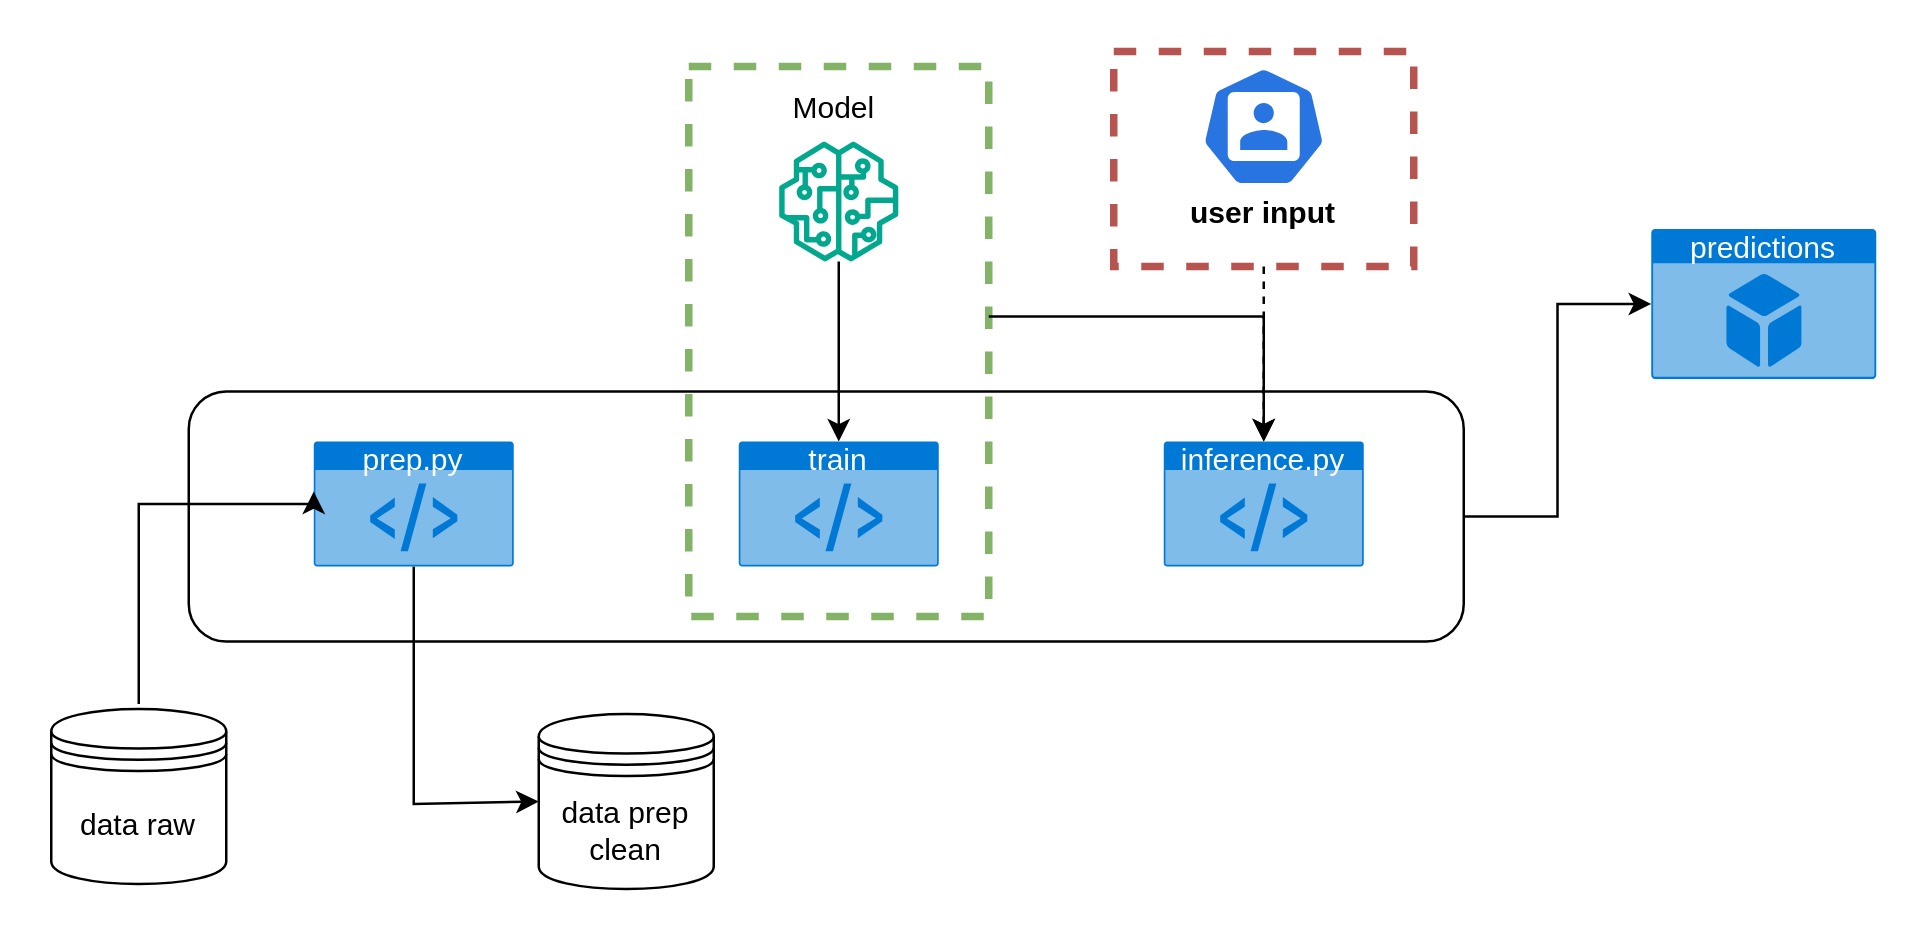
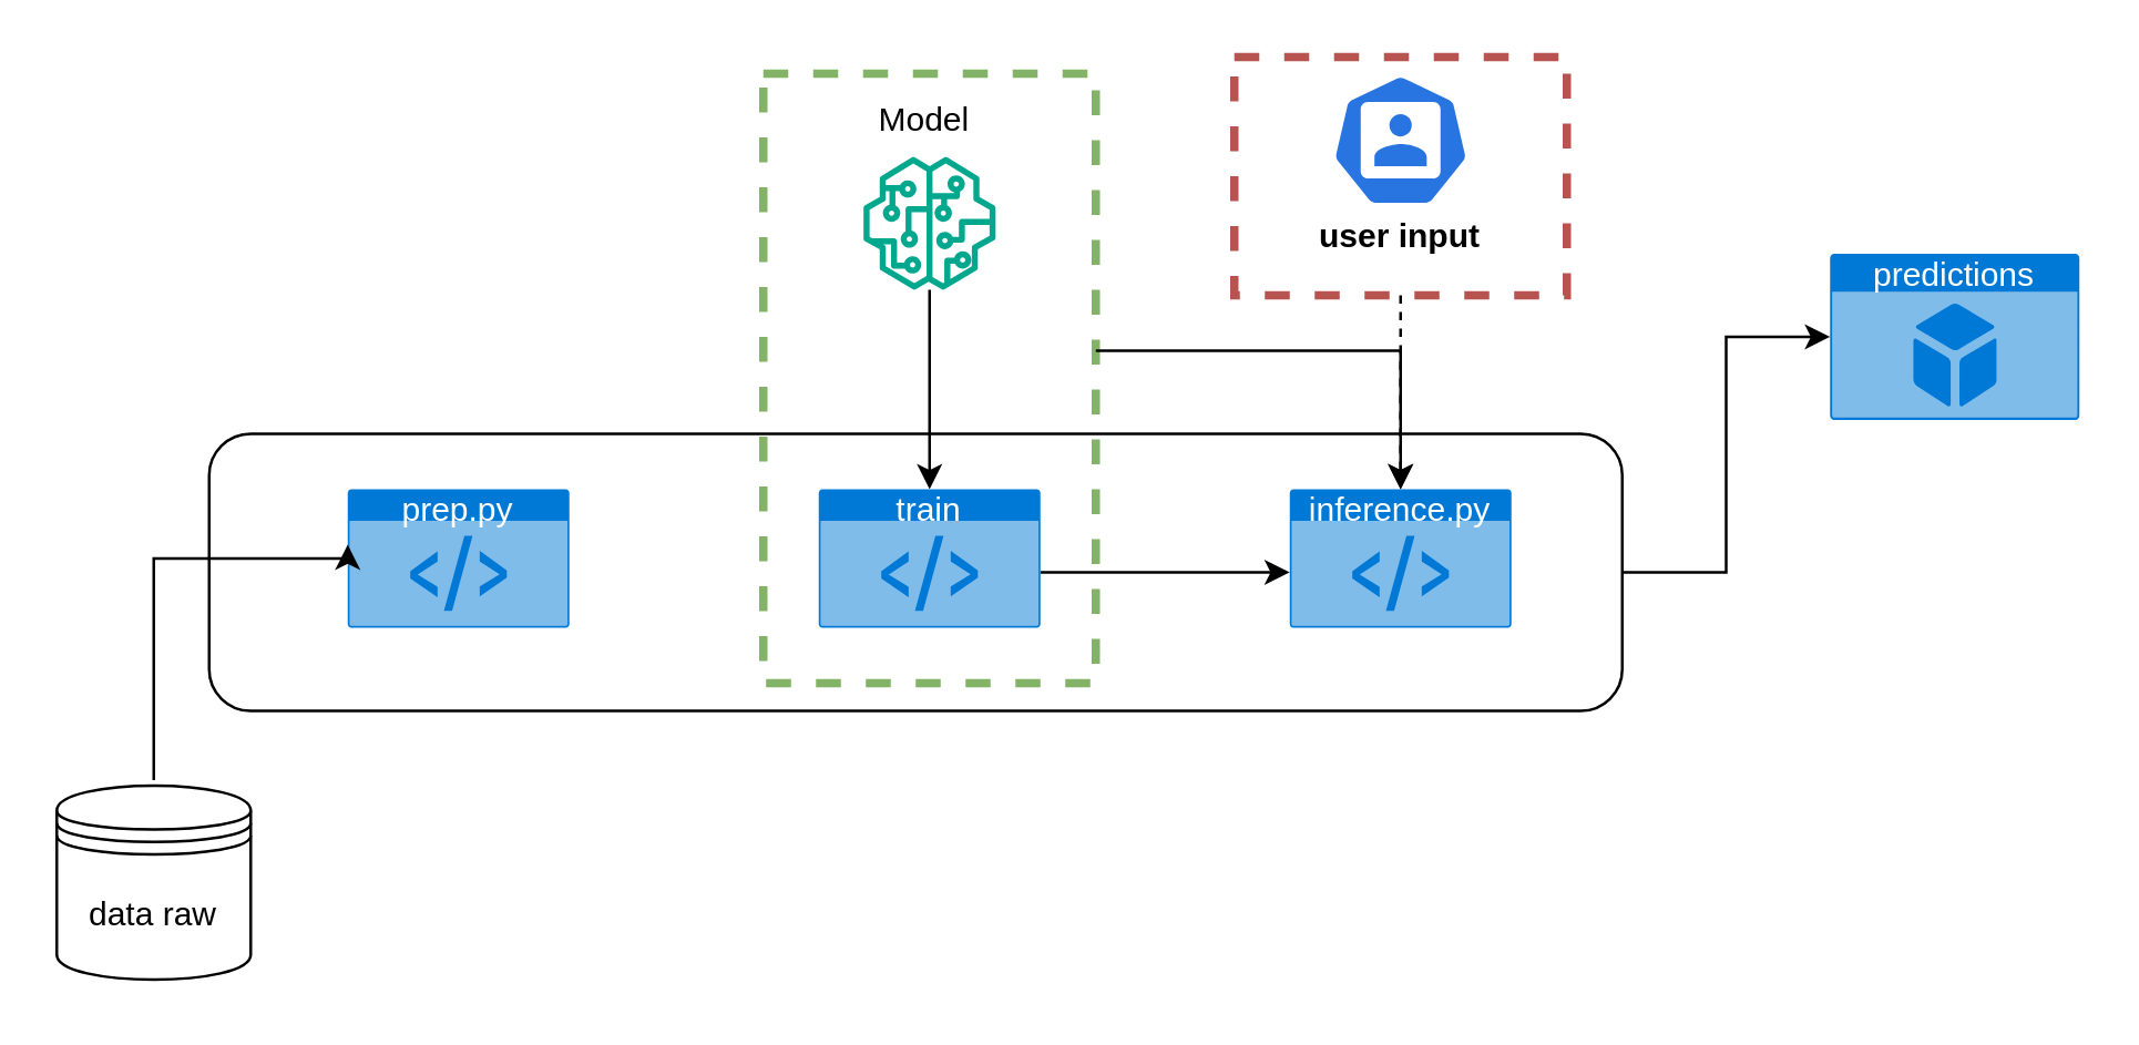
  <mxCell id="0" />
  <mxCell id="1" parent="0" />
  <mxCell id="2" value="" style="rounded=1;whiteSpace=wrap;html=1;" parent="1" vertex="1"><mxGeometry x="75" y="156" width="510" height="100" as="geometry" /></mxCell>
- <mxCell id="3" style="edgeStyle=orthogonalEdgeStyle;rounded=0;orthogonalLoop=1;jettySize=auto;html=1;entryX=0;entryY=0.5;entryDx=0;entryDy=0;" parent="1" source="4" target="8" edge="1"><mxGeometry relative="1" as="geometry"><Array as="points"><mxPoint x="165" y="321" /></Array></mxGeometry></mxCell>
  <mxCell id="4" value="prep.py" style="html=1;whiteSpace=wrap;strokeColor=none;fillColor=#0079D6;labelPosition=center;verticalLabelPosition=middle;verticalAlign=top;align=center;fontSize=12;outlineConnect=0;spacingTop=-6;fontColor=#FFFFFF;sketch=0;shape=mxgraph.sitemap.script;" parent="1" vertex="1"><mxGeometry x="125" y="176" width="80" height="50" as="geometry" /></mxCell>
  <mxCell id="5" value="inference.py" style="html=1;whiteSpace=wrap;strokeColor=none;fillColor=#0079D6;labelPosition=center;verticalLabelPosition=middle;verticalAlign=top;align=center;fontSize=12;outlineConnect=0;spacingTop=-6;fontColor=#FFFFFF;sketch=0;shape=mxgraph.sitemap.script;" parent="1" vertex="1"><mxGeometry x="465" y="176" width="80" height="50" as="geometry" /></mxCell>
  <mxCell id="6" value="data raw" style="shape=datastore;whiteSpace=wrap;html=1;" parent="1" vertex="1"><mxGeometry x="20" y="283" width="70" height="70" as="geometry" /></mxCell>
  <mxCell id="7" style="edgeStyle=orthogonalEdgeStyle;rounded=0;orthogonalLoop=1;jettySize=auto;html=1;entryX=0;entryY=0.5;entryDx=0;entryDy=0;entryPerimeter=0;" parent="1" edge="1"><mxGeometry relative="1" as="geometry"><mxPoint x="55" y="281" as="sourcePoint" /><Array as="points"><mxPoint x="55" y="201" /><mxPoint x="125" y="201" /></Array><mxPoint x="125" y="196" as="targetPoint" /></mxGeometry></mxCell>
- <mxCell id="8" value="data prep&lt;div&gt;clean&lt;/div&gt;" style="shape=datastore;whiteSpace=wrap;html=1;" parent="1" vertex="1"><mxGeometry x="215" y="285" width="70" height="70" as="geometry" /></mxCell>
  <mxCell id="9" style="edgeStyle=orthogonalEdgeStyle;rounded=0;orthogonalLoop=1;jettySize=auto;html=1;" parent="1" source="10" target="12" edge="1"><mxGeometry relative="1" as="geometry" /></mxCell>
  <mxCell id="10" value="" style="sketch=0;outlineConnect=0;fontColor=#232F3E;gradientColor=none;fillColor=#01A88D;strokeColor=none;dashed=0;verticalLabelPosition=bottom;verticalAlign=top;align=center;html=1;fontSize=12;fontStyle=0;aspect=fixed;pointerEvents=1;shape=mxgraph.aws4.sagemaker_model;" parent="1" vertex="1"><mxGeometry x="311" y="56" width="48" height="48" as="geometry" /></mxCell>
+ <mxCell id="11" style="edgeStyle=orthogonalEdgeStyle;rounded=0;orthogonalLoop=1;jettySize=auto;html=1;" parent="1" source="12" target="5" edge="1"><mxGeometry relative="1" as="geometry"><Array as="points"><mxPoint x="415" y="206" /><mxPoint x="415" y="206" /></Array></mxGeometry></mxCell>
  <mxCell id="12" value="train" style="html=1;whiteSpace=wrap;strokeColor=none;fillColor=#0079D6;labelPosition=center;verticalLabelPosition=middle;verticalAlign=top;align=center;fontSize=12;outlineConnect=0;spacingTop=-6;fontColor=#FFFFFF;sketch=0;shape=mxgraph.sitemap.script;" parent="1" vertex="1"><mxGeometry x="295" y="176" width="80" height="50" as="geometry" /></mxCell>
  <mxCell id="13" value="Model&amp;nbsp;&lt;div&gt;&lt;br&gt;&lt;/div&gt;&lt;div&gt;&lt;br&gt;&lt;/div&gt;&lt;div&gt;&lt;br&gt;&lt;/div&gt;&lt;div&gt;&lt;br&gt;&lt;/div&gt;&lt;div&gt;&lt;br&gt;&lt;/div&gt;&lt;div&gt;&lt;br&gt;&lt;/div&gt;&lt;div&gt;&lt;br&gt;&lt;/div&gt;&lt;div&gt;&lt;br&gt;&lt;/div&gt;&lt;div&gt;&lt;br&gt;&lt;/div&gt;&lt;div&gt;&lt;br&gt;&lt;/div&gt;&lt;div&gt;&lt;br&gt;&lt;/div&gt;&lt;div&gt;&lt;br&gt;&lt;/div&gt;&lt;div&gt;&lt;br&gt;&lt;/div&gt;" style="rounded=0;whiteSpace=wrap;html=1;fillColor=none;strokeColor=#82b366;dashed=1;strokeWidth=3;" parent="1" vertex="1"><mxGeometry x="275" y="26" width="120" height="220" as="geometry" /></mxCell>
  <mxCell id="14" style="edgeStyle=orthogonalEdgeStyle;rounded=0;orthogonalLoop=1;jettySize=auto;html=1;entryX=0.5;entryY=0;entryDx=0;entryDy=0;entryPerimeter=0;" parent="1" source="13" target="5" edge="1"><mxGeometry relative="1" as="geometry"><Array as="points"><mxPoint x="505" y="126" /></Array></mxGeometry></mxCell>
  <mxCell id="15" value="" style="aspect=fixed;sketch=0;html=1;dashed=0;whitespace=wrap;fillColor=#2875E2;strokeColor=#ffffff;points=[[0.005,0.63,0],[0.1,0.2,0],[0.9,0.2,0],[0.5,0,0],[0.995,0.63,0],[0.72,0.99,0],[0.5,1,0],[0.28,0.99,0]];shape=mxgraph.kubernetes.icon2;prIcon=user" parent="1" vertex="1"><mxGeometry x="480" y="26" width="50" height="48" as="geometry" /></mxCell>
  <mxCell id="16" value="&lt;div&gt;&lt;br&gt;&lt;/div&gt;&lt;div&gt;&lt;br&gt;&lt;/div&gt;&lt;div&gt;&lt;br&gt;&lt;/div&gt;user input" style="rounded=0;whiteSpace=wrap;html=1;fillColor=none;strokeColor=#b85450;dashed=1;strokeWidth=3;fontStyle=1" parent="1" vertex="1"><mxGeometry x="445" y="20" width="120" height="86" as="geometry" /></mxCell>
  <mxCell id="17" style="edgeStyle=orthogonalEdgeStyle;rounded=0;orthogonalLoop=1;jettySize=auto;html=1;entryX=0.5;entryY=0;entryDx=0;entryDy=0;entryPerimeter=0;dashed=1;" edge="1" parent="1" source="16" target="5"><mxGeometry relative="1" as="geometry" /></mxCell>
  <mxCell id="18" value="predictions&lt;div&gt;&lt;br&gt;&lt;/div&gt;" style="html=1;whiteSpace=wrap;strokeColor=none;fillColor=#0079D6;labelPosition=center;verticalLabelPosition=middle;verticalAlign=top;align=center;fontSize=12;outlineConnect=0;spacingTop=-6;fontColor=#FFFFFF;sketch=0;shape=mxgraph.sitemap.products;" vertex="1" parent="1"><mxGeometry x="660" y="91" width="90" height="60" as="geometry" /></mxCell>
  <mxCell id="19" style="edgeStyle=orthogonalEdgeStyle;rounded=0;orthogonalLoop=1;jettySize=auto;html=1;entryX=0;entryY=0.5;entryDx=0;entryDy=0;entryPerimeter=0;" edge="1" parent="1" source="2" target="18"><mxGeometry relative="1" as="geometry" /></mxCell>
